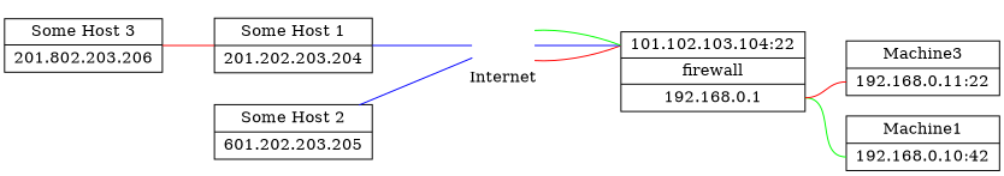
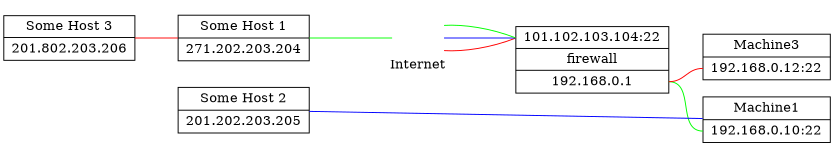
  digraph {
    compound=true
    rankdir=LR
    ranksep=equally
    node [shape=record]
    edge [arrowhead=none color=green]
-   n1 [label="<f0>Some Host 1|<f1>201.202.203.204"]
+   n1 [label="<f0>Some Host 1|<f1>271.202.203.204"]
    n2 [color="#ffffff" fixedsize=true height=1 label=Internet labelloc=b shape=none]
    n3 [label="<f0>101.102.103.104:22|<f1>firewall|<f2>192.168.0.1"]
-   n4 [label="<f0>Some Host 2|<f1>601.202.203.205"]
+   n4 [label="<f0>Some Host 2|<f1>201.202.203.205"]
    n5 [label="<f0>Some Host 3|<f1>201.802.203.206"]
-   n6 [label="<f0>Machine1|<f1>192.168.0.10:42"]
-   n7 [label="<f0>Machine3|<f1>192.168.0.11:22"]
-   n1 -> n2 [color=blue]
+   n6 [label="<f0>Machine1|<f1>192.168.0.10:22"]
+   n7 [label="<f0>Machine3|<f1>192.168.0.12:22"]
+   n1 -> n2
    n2 -> n3 [color=red headport=f0]
    n2 -> n3 [color=blue headport=f0]
    n2 -> n3 [headport=f0]
    n3 -> n6 [headport=f1 tailport=f2]
    n3 -> n7 [color=red headport=f1 tailport=f2]
-   n4 -> n2 [color=blue]
+   n4 -> n6 [color=blue]
    n5 -> n1 [color=red]
  }
